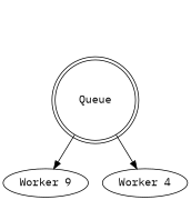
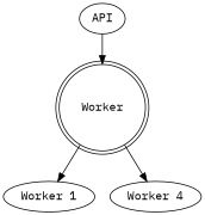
  digraph {
    fontname="IBM Plex Mono"
    rankdir=TB
    node [fontname="IBM Plex Mono"]
    edge [fontname="IBM Plex Mono"]
-   Queue [shape=doublecircle]
-   "Worker 1" [label="Worker 9"]
+   Queue [shape=doublecircle label=Worker]
+   "Worker 1"
    n3 [label="Worker 4"]
+   API
    Queue -> "Worker 1"
    Queue -> n3
+   API -> Queue
  }
